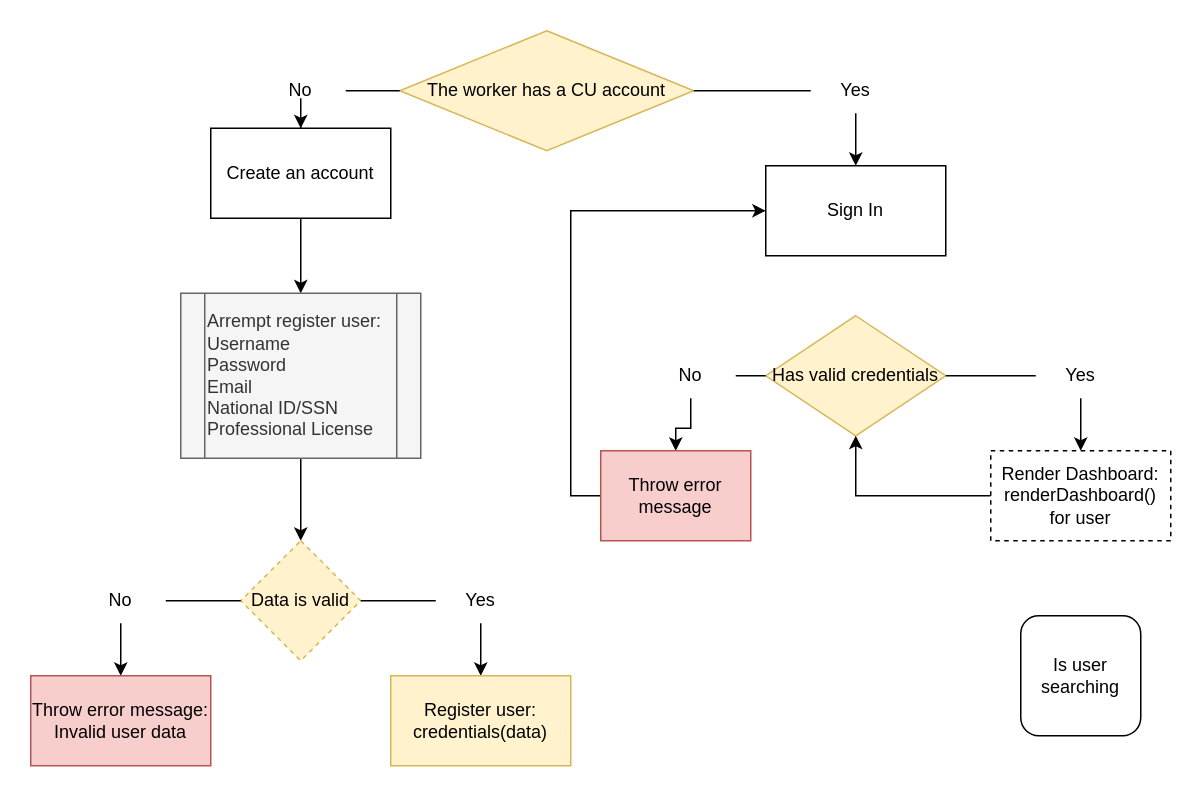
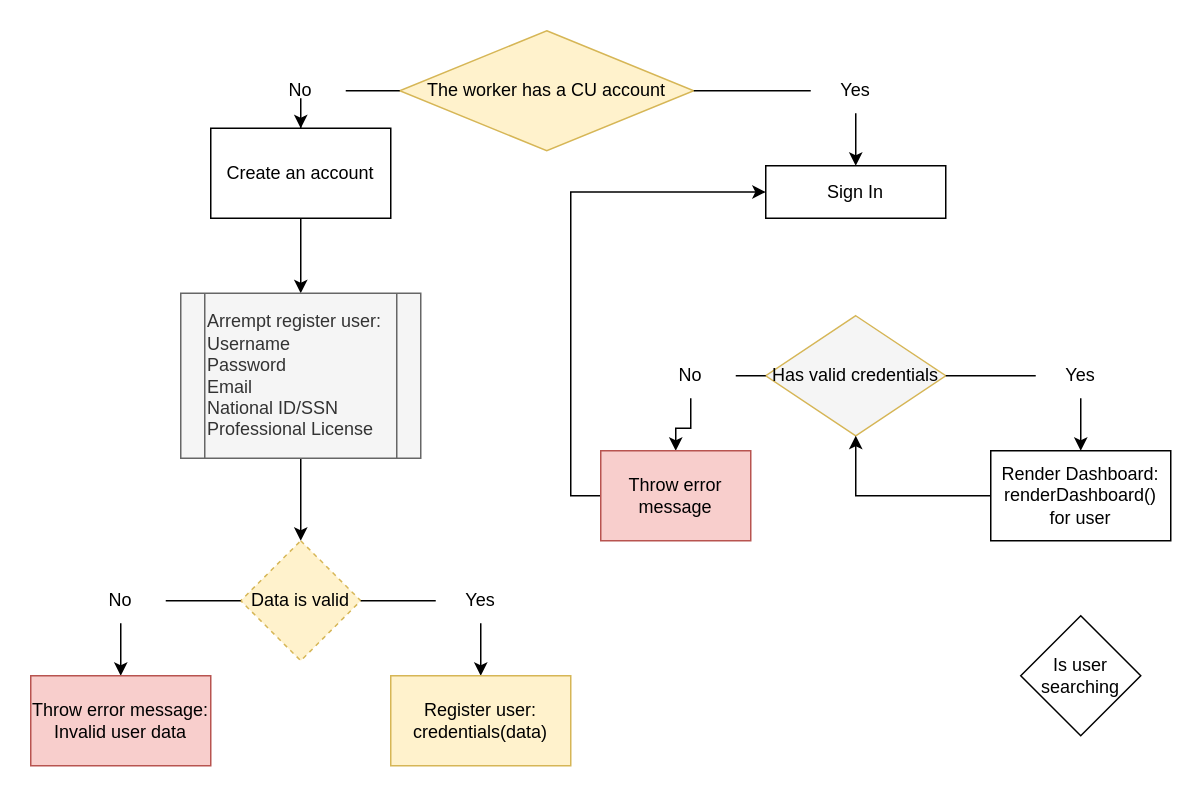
  <mxCell id="0" />
  <mxCell id="1" parent="0" />
  <mxCell id="2" value="" style="edgeStyle=orthogonalEdgeStyle;rounded=0;orthogonalLoop=1;jettySize=auto;html=1;startArrow=none;" edge="1" parent="1" source="10" target="6"><mxGeometry relative="1" as="geometry" /></mxCell>
  <mxCell id="3" value="" style="edgeStyle=orthogonalEdgeStyle;rounded=0;orthogonalLoop=1;jettySize=auto;html=1;startArrow=none;" edge="1" parent="1" source="12" target="7"><mxGeometry relative="1" as="geometry" /></mxCell>
  <mxCell id="4" value="The worker has a CU account" style="rhombus;whiteSpace=wrap;html=1;fillColor=#fff2cc;strokeColor=#d6b656;" vertex="1" parent="1"><mxGeometry x="266" y="20" width="196" height="80" as="geometry" /></mxCell>
  <mxCell id="5" value="" style="edgeStyle=orthogonalEdgeStyle;rounded=0;orthogonalLoop=1;jettySize=auto;html=1;" edge="1" parent="1" source="6" target="9"><mxGeometry relative="1" as="geometry" /></mxCell>
  <mxCell id="6" value="Create an account" style="whiteSpace=wrap;html=1;" vertex="1" parent="1"><mxGeometry x="140" y="85" width="120" height="60" as="geometry" /></mxCell>
- <mxCell id="7" value="Sign In" style="whiteSpace=wrap;html=1;" vertex="1" parent="1"><mxGeometry x="510" y="110" width="120" height="60" as="geometry" /></mxCell>
+ <mxCell id="7" value="Sign In" style="whiteSpace=wrap;html=1;" vertex="1" parent="1"><mxGeometry x="510" y="110" width="120" height="35" as="geometry" /></mxCell>
  <mxCell id="8" value="" style="edgeStyle=orthogonalEdgeStyle;rounded=0;orthogonalLoop=1;jettySize=auto;html=1;" edge="1" parent="1" source="9" target="27"><mxGeometry relative="1" as="geometry" /></mxCell>
  <mxCell id="9" value="Arrempt register user:&lt;br&gt;Username&lt;br&gt;Password&lt;br&gt;Email&lt;br&gt;National ID/SSN&lt;br&gt;Professional License" style="shape=process;whiteSpace=wrap;html=1;backgroundOutline=1;align=left;fillColor=#f5f5f5;strokeColor=#666666;fontColor=#333333;" vertex="1" parent="1"><mxGeometry x="120" y="195" width="160" height="110" as="geometry" /></mxCell>
  <mxCell id="10" value="No" style="text;html=1;strokeColor=none;fillColor=none;align=center;verticalAlign=middle;whiteSpace=wrap;rounded=0;" vertex="1" parent="1"><mxGeometry x="170" y="45" width="60" height="30" as="geometry" /></mxCell>
  <mxCell id="11" value="" style="edgeStyle=orthogonalEdgeStyle;rounded=0;orthogonalLoop=1;jettySize=auto;html=1;endArrow=none;" edge="1" parent="1" source="4" target="10"><mxGeometry relative="1" as="geometry"><mxPoint x="266" y="60" as="sourcePoint" /><mxPoint x="120" y="60" as="targetPoint" /></mxGeometry></mxCell>
  <mxCell id="12" value="Yes" style="text;html=1;strokeColor=none;fillColor=none;align=center;verticalAlign=middle;whiteSpace=wrap;rounded=0;" vertex="1" parent="1"><mxGeometry x="540" y="45" width="60" height="30" as="geometry" /></mxCell>
  <mxCell id="13" value="" style="edgeStyle=orthogonalEdgeStyle;rounded=0;orthogonalLoop=1;jettySize=auto;html=1;endArrow=none;" edge="1" parent="1" source="4" target="12"><mxGeometry relative="1" as="geometry"><mxPoint x="462" y="60" as="sourcePoint" /><mxPoint x="610" y="60" as="targetPoint" /></mxGeometry></mxCell>
  <mxCell id="14" value="" style="edgeStyle=orthogonalEdgeStyle;rounded=0;orthogonalLoop=1;jettySize=auto;html=1;startArrow=none;" edge="1" parent="1" source="19" target="18"><mxGeometry relative="1" as="geometry" /></mxCell>
  <mxCell id="15" value="" style="edgeStyle=orthogonalEdgeStyle;rounded=0;orthogonalLoop=1;jettySize=auto;html=1;startArrow=none;" edge="1" parent="1" source="23" target="22"><mxGeometry relative="1" as="geometry" /></mxCell>
- <mxCell id="16" value="Has valid credentials" style="rhombus;whiteSpace=wrap;html=1;fillColor=#fff2cc;strokeColor=#d6b656;" vertex="1" parent="1"><mxGeometry x="510" y="210" width="120" height="80" as="geometry" /></mxCell>
+ <mxCell id="16" value="Has valid credentials" style="rhombus;whiteSpace=wrap;html=1;fillColor=#f5f5f5;strokeColor=#d6b656;" vertex="1" parent="1"><mxGeometry x="510" y="210" width="120" height="80" as="geometry" /></mxCell>
  <mxCell id="17" style="edgeStyle=orthogonalEdgeStyle;rounded=0;orthogonalLoop=1;jettySize=auto;html=1;exitX=0;exitY=0.5;exitDx=0;exitDy=0;entryX=0;entryY=0.5;entryDx=0;entryDy=0;" edge="1" parent="1" source="18" target="7"><mxGeometry relative="1" as="geometry" /></mxCell>
  <mxCell id="18" value="Throw error message" style="whiteSpace=wrap;html=1;fillColor=#f8cecc;strokeColor=#b85450;" vertex="1" parent="1"><mxGeometry x="400" y="300" width="100" height="60" as="geometry" /></mxCell>
  <mxCell id="19" value="No" style="text;html=1;strokeColor=none;fillColor=none;align=center;verticalAlign=middle;whiteSpace=wrap;rounded=0;" vertex="1" parent="1"><mxGeometry x="430" y="235" width="60" height="30" as="geometry" /></mxCell>
  <mxCell id="20" value="" style="edgeStyle=orthogonalEdgeStyle;rounded=0;orthogonalLoop=1;jettySize=auto;html=1;endArrow=none;" edge="1" parent="1" source="16" target="19"><mxGeometry relative="1" as="geometry"><mxPoint x="470" y="250" as="sourcePoint" /><mxPoint x="380" y="300" as="targetPoint" /></mxGeometry></mxCell>
  <mxCell id="21" value="" style="edgeStyle=orthogonalEdgeStyle;rounded=0;orthogonalLoop=1;jettySize=auto;html=1;" edge="1" parent="1" source="22" target="16"><mxGeometry relative="1" as="geometry" /></mxCell>
- <mxCell id="22" value="Render Dashboard:&lt;br&gt;renderDashboard() for user" style="whiteSpace=wrap;html=1;dashed=1;" vertex="1" parent="1"><mxGeometry x="660" y="300" width="120" height="60" as="geometry" /></mxCell>
+ <mxCell id="22" value="Render Dashboard:&lt;br&gt;renderDashboard() for user" style="whiteSpace=wrap;html=1;" vertex="1" parent="1"><mxGeometry x="660" y="300" width="120" height="60" as="geometry" /></mxCell>
  <mxCell id="23" value="Yes" style="text;html=1;strokeColor=none;fillColor=none;align=center;verticalAlign=middle;whiteSpace=wrap;rounded=0;" vertex="1" parent="1"><mxGeometry x="690" y="235" width="60" height="30" as="geometry" /></mxCell>
  <mxCell id="24" value="" style="edgeStyle=orthogonalEdgeStyle;rounded=0;orthogonalLoop=1;jettySize=auto;html=1;endArrow=none;" edge="1" parent="1" source="16" target="23"><mxGeometry relative="1" as="geometry"><mxPoint x="590" y="250" as="sourcePoint" /><mxPoint x="680" y="300" as="targetPoint" /></mxGeometry></mxCell>
  <mxCell id="25" value="" style="edgeStyle=orthogonalEdgeStyle;rounded=0;orthogonalLoop=1;jettySize=auto;html=1;startArrow=none;" edge="1" parent="1" source="30" target="28"><mxGeometry relative="1" as="geometry" /></mxCell>
  <mxCell id="26" value="" style="edgeStyle=orthogonalEdgeStyle;rounded=0;orthogonalLoop=1;jettySize=auto;html=1;startArrow=none;" edge="1" parent="1" source="32" target="29"><mxGeometry relative="1" as="geometry" /></mxCell>
  <mxCell id="27" value="Data is valid" style="rhombus;whiteSpace=wrap;html=1;align=center;fillColor=#fff2cc;strokeColor=#d6b656;dashed=1;" vertex="1" parent="1"><mxGeometry x="160" y="360" width="80" height="80" as="geometry" /></mxCell>
  <mxCell id="28" value="Throw error message:&lt;br&gt;Invalid user data" style="whiteSpace=wrap;html=1;fillColor=#f8cecc;strokeColor=#b85450;" vertex="1" parent="1"><mxGeometry x="20" y="450" width="120" height="60" as="geometry" /></mxCell>
  <mxCell id="29" value="Register user:&lt;br&gt;credentials(data)" style="whiteSpace=wrap;html=1;fillColor=#fff2cc;strokeColor=#d6b656;" vertex="1" parent="1"><mxGeometry x="260" y="450" width="120" height="60" as="geometry" /></mxCell>
  <mxCell id="30" value="No" style="text;html=1;strokeColor=none;fillColor=none;align=center;verticalAlign=middle;whiteSpace=wrap;rounded=0;" vertex="1" parent="1"><mxGeometry x="50" y="385" width="60" height="30" as="geometry" /></mxCell>
  <mxCell id="31" value="" style="edgeStyle=orthogonalEdgeStyle;rounded=0;orthogonalLoop=1;jettySize=auto;html=1;endArrow=none;" edge="1" parent="1" source="27" target="30"><mxGeometry relative="1" as="geometry"><mxPoint x="160" y="400" as="sourcePoint" /><mxPoint x="80" y="450" as="targetPoint" /></mxGeometry></mxCell>
  <mxCell id="32" value="Yes" style="text;html=1;strokeColor=none;fillColor=none;align=center;verticalAlign=middle;whiteSpace=wrap;rounded=0;" vertex="1" parent="1"><mxGeometry x="290" y="385" width="60" height="30" as="geometry" /></mxCell>
  <mxCell id="33" value="" style="edgeStyle=orthogonalEdgeStyle;rounded=0;orthogonalLoop=1;jettySize=auto;html=1;endArrow=none;" edge="1" parent="1" source="27" target="32"><mxGeometry relative="1" as="geometry"><mxPoint x="240" y="400" as="sourcePoint" /><mxPoint x="320" y="450" as="targetPoint" /></mxGeometry></mxCell>
- <mxCell id="34" value="Is user searching" style="whiteSpace=wrap;html=1;rounded=1;" vertex="1" parent="1"><mxGeometry x="680" y="410" width="80" height="80" as="geometry" /></mxCell>
+ <mxCell id="34" value="Is user searching" style="rhombus;whiteSpace=wrap;html=1;" vertex="1" parent="1"><mxGeometry x="680" y="410" width="80" height="80" as="geometry" /></mxCell>
